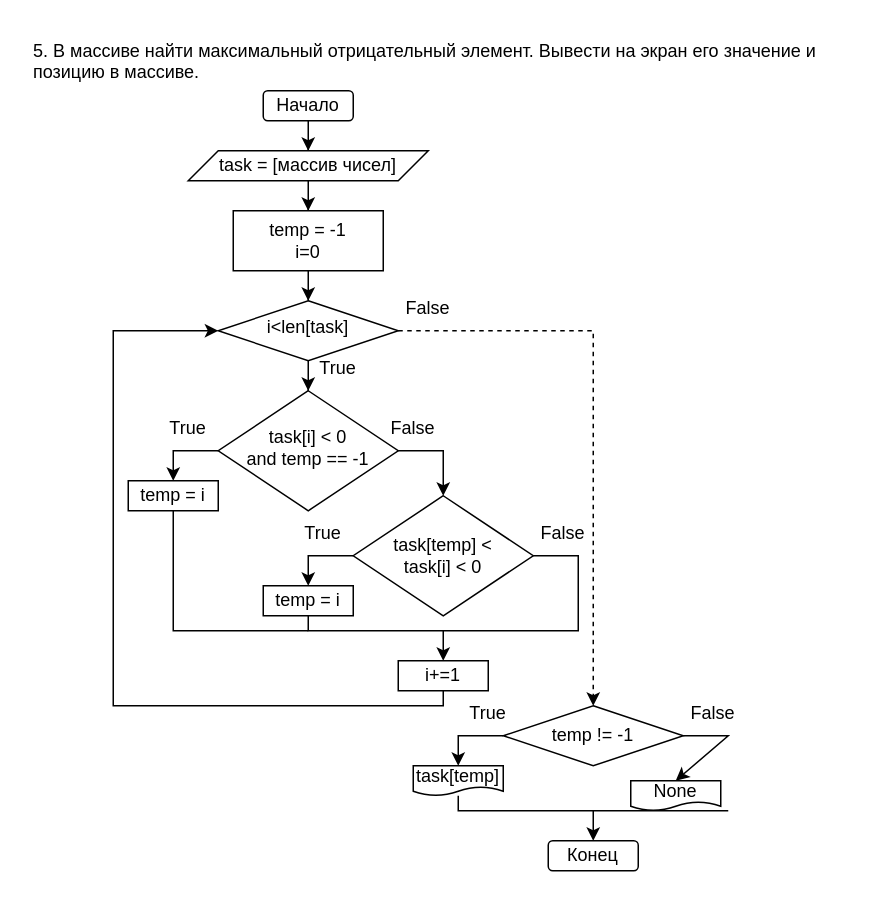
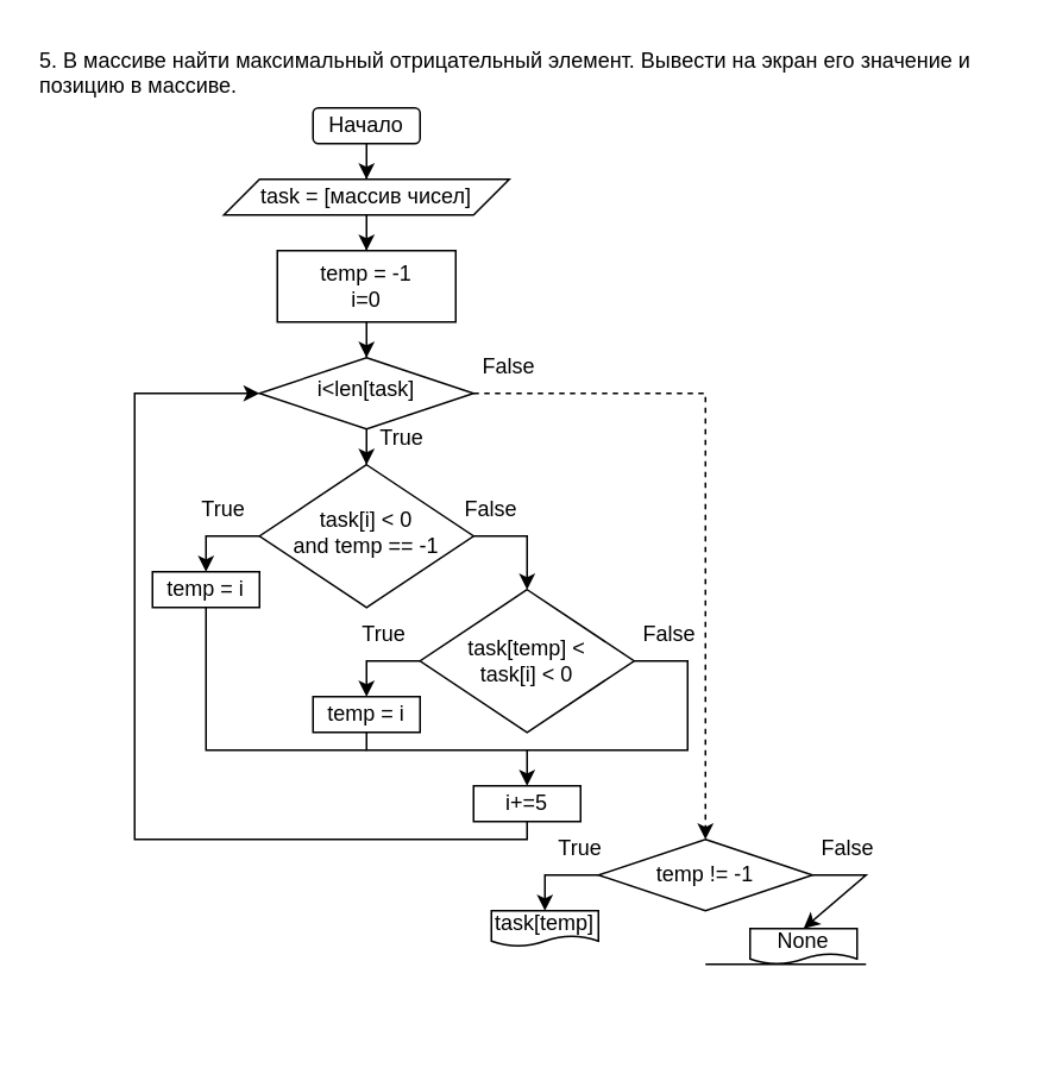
  <mxCell id="0" />
  <mxCell id="1" parent="0" />
  <mxCell id="2" value="" style="edgeStyle=orthogonalEdgeStyle;rounded=0;orthogonalLoop=1;jettySize=auto;html=1;" edge="1" parent="1" source="3" target="23"><mxGeometry relative="1" as="geometry" /></mxCell>
  <mxCell id="3" value="Начало" style="rounded=1;whiteSpace=wrap;html=1;fontSize=12;glass=0;strokeWidth=1;shadow=0;" parent="1" vertex="1"><mxGeometry x="175" y="60" width="60" height="20" as="geometry" /></mxCell>
  <mxCell id="4" value="" style="edgeStyle=orthogonalEdgeStyle;rounded=0;orthogonalLoop=1;jettySize=auto;html=1;" edge="1" parent="1" source="5" target="6"><mxGeometry relative="1" as="geometry" /></mxCell>
  <mxCell id="5" value="i&amp;lt;len[task]" style="rhombus;whiteSpace=wrap;html=1;shadow=0;fontFamily=Helvetica;fontSize=12;align=center;strokeWidth=1;spacing=6;spacingTop=-4;" parent="1" vertex="1"><mxGeometry x="145" y="200" width="120" height="40" as="geometry" /></mxCell>
  <mxCell id="6" value="task[i] &amp;lt; 0 &lt;br&gt;and temp == -1" style="rhombus;whiteSpace=wrap;html=1;shadow=0;fontFamily=Helvetica;fontSize=12;align=center;strokeWidth=1;spacing=6;spacingTop=-4;" parent="1" vertex="1"><mxGeometry x="145" y="260" width="120" height="80" as="geometry" /></mxCell>
  <mxCell id="7" value="" style="edgeStyle=orthogonalEdgeStyle;rounded=0;orthogonalLoop=1;jettySize=auto;html=1;entryX=0.5;entryY=0;entryDx=0;entryDy=0;" edge="1" parent="1" source="8" target="5"><mxGeometry relative="1" as="geometry"><mxPoint x="205" y="240" as="targetPoint" /></mxGeometry></mxCell>
  <mxCell id="8" value="&lt;div&gt;temp = -1&lt;/div&gt;i=0" style="rounded=0;whiteSpace=wrap;html=1;" vertex="1" parent="1"><mxGeometry x="155" y="140" width="100" height="40" as="geometry" /></mxCell>
  <mxCell id="9" value="temp = i" style="rounded=0;whiteSpace=wrap;html=1;" vertex="1" parent="1"><mxGeometry x="85" y="320" width="60" height="20" as="geometry" /></mxCell>
- <mxCell id="10" value="i+=1" style="rounded=0;whiteSpace=wrap;html=1;" vertex="1" parent="1"><mxGeometry x="265" y="440" width="60" height="20" as="geometry" /></mxCell>
+ <mxCell id="10" value="i+=5" style="rounded=0;whiteSpace=wrap;html=1;" vertex="1" parent="1"><mxGeometry x="265" y="440" width="60" height="20" as="geometry" /></mxCell>
  <mxCell id="11" value="" style="endArrow=classic;html=1;rounded=0;exitX=0;exitY=0.5;exitDx=0;exitDy=0;entryX=0.5;entryY=0;entryDx=0;entryDy=0;" edge="1" parent="1" source="6" target="9"><mxGeometry width="50" height="50" relative="1" as="geometry"><mxPoint x="155" y="530" as="sourcePoint" /><mxPoint x="105" y="330" as="targetPoint" /><Array as="points"><mxPoint x="115" y="300" /></Array></mxGeometry></mxCell>
  <mxCell id="12" value="True" style="text;html=1;strokeColor=none;fillColor=none;align=center;verticalAlign=middle;whiteSpace=wrap;rounded=0;" vertex="1" parent="1"><mxGeometry x="95" y="270" width="60" height="30" as="geometry" /></mxCell>
  <mxCell id="13" value="True" style="text;html=1;strokeColor=none;fillColor=none;align=center;verticalAlign=middle;whiteSpace=wrap;rounded=0;" vertex="1" parent="1"><mxGeometry x="195" y="230" width="60" height="30" as="geometry" /></mxCell>
  <mxCell id="14" value="False" style="text;html=1;strokeColor=none;fillColor=none;align=center;verticalAlign=middle;whiteSpace=wrap;rounded=0;" vertex="1" parent="1"><mxGeometry x="245" y="270" width="60" height="30" as="geometry" /></mxCell>
  <mxCell id="15" value="False" style="text;html=1;strokeColor=none;fillColor=none;align=center;verticalAlign=middle;whiteSpace=wrap;rounded=0;" vertex="1" parent="1"><mxGeometry x="255" y="190" width="60" height="30" as="geometry" /></mxCell>
  <mxCell id="16" value="task[temp]" style="shape=document;whiteSpace=wrap;html=1;boundedLbl=1;" vertex="1" parent="1"><mxGeometry x="275" y="510" width="60" height="20" as="geometry" /></mxCell>
  <mxCell id="17" value="" style="endArrow=classic;html=1;rounded=0;exitX=1;exitY=0.5;exitDx=0;exitDy=0;entryX=0.5;entryY=0;entryDx=0;entryDy=0;dashed=1;" edge="1" parent="1" source="5" target="18"><mxGeometry width="50" height="50" relative="1" as="geometry"><mxPoint x="325" y="350" as="sourcePoint" /><mxPoint x="565" y="250" as="targetPoint" /><Array as="points"><mxPoint x="395" y="220" /></Array></mxGeometry></mxCell>
  <mxCell id="18" value="temp != -1" style="rhombus;whiteSpace=wrap;html=1;" vertex="1" parent="1"><mxGeometry x="335" y="470" width="120" height="40" as="geometry" /></mxCell>
  <mxCell id="19" value="True" style="text;html=1;strokeColor=none;fillColor=none;align=center;verticalAlign=middle;whiteSpace=wrap;rounded=0;" vertex="1" parent="1"><mxGeometry x="295" y="460" width="60" height="30" as="geometry" /></mxCell>
  <mxCell id="20" value="False" style="text;html=1;strokeColor=none;fillColor=none;align=center;verticalAlign=middle;whiteSpace=wrap;rounded=0;" vertex="1" parent="1"><mxGeometry x="445" y="460" width="60" height="30" as="geometry" /></mxCell>
- <mxCell id="21" value="Конец" style="rounded=1;whiteSpace=wrap;html=1;fontSize=12;glass=0;strokeWidth=1;shadow=0;" vertex="1" parent="1"><mxGeometry x="365" y="560" width="60" height="20" as="geometry" /></mxCell>
  <mxCell id="22" value="" style="edgeStyle=orthogonalEdgeStyle;rounded=0;orthogonalLoop=1;jettySize=auto;html=1;" edge="1" parent="1" source="23" target="8"><mxGeometry relative="1" as="geometry" /></mxCell>
  <mxCell id="23" value="task = [массив чисел]" style="shape=parallelogram;perimeter=parallelogramPerimeter;whiteSpace=wrap;html=1;fixedSize=1;" vertex="1" parent="1"><mxGeometry x="125" y="100" width="160" height="20" as="geometry" /></mxCell>
  <mxCell id="24" value="" style="endArrow=classic;html=1;rounded=0;exitX=1;exitY=0.5;exitDx=0;exitDy=0;entryX=0.5;entryY=0;entryDx=0;entryDy=0;" edge="1" parent="1" source="6" target="25"><mxGeometry width="50" height="50" relative="1" as="geometry"><mxPoint x="195" y="370" as="sourcePoint" /><mxPoint x="375" y="340" as="targetPoint" /><Array as="points"><mxPoint x="295" y="300" /></Array></mxGeometry></mxCell>
  <mxCell id="25" value="task[temp] &amp;lt; &lt;br&gt;task[i] &amp;lt; 0" style="rhombus;whiteSpace=wrap;html=1;" vertex="1" parent="1"><mxGeometry x="235" y="330" width="120" height="80" as="geometry" /></mxCell>
  <mxCell id="26" value="True" style="text;html=1;strokeColor=none;fillColor=none;align=center;verticalAlign=middle;whiteSpace=wrap;rounded=0;" vertex="1" parent="1"><mxGeometry x="185" y="340" width="60" height="30" as="geometry" /></mxCell>
  <mxCell id="27" value="False" style="text;html=1;strokeColor=none;fillColor=none;align=center;verticalAlign=middle;whiteSpace=wrap;rounded=0;" vertex="1" parent="1"><mxGeometry x="345" y="340" width="60" height="30" as="geometry" /></mxCell>
  <mxCell id="28" value="" style="endArrow=classic;html=1;rounded=0;exitX=0;exitY=0.5;exitDx=0;exitDy=0;entryX=0.5;entryY=0;entryDx=0;entryDy=0;" edge="1" parent="1" source="18" target="16"><mxGeometry width="50" height="50" relative="1" as="geometry"><mxPoint x="245" y="590" as="sourcePoint" /><mxPoint x="305" y="510" as="targetPoint" /><Array as="points"><mxPoint x="305" y="490" /></Array></mxGeometry></mxCell>
  <mxCell id="29" value="5. В массиве найти максимальный отрицательный элемент. Вывести на экран его значение и позицию в массиве." style="text;whiteSpace=wrap;html=1;" vertex="1" parent="1"><mxGeometry x="20" y="20" width="550" height="40" as="geometry" /></mxCell>
  <mxCell id="30" value="temp = i" style="rounded=0;whiteSpace=wrap;html=1;" vertex="1" parent="1"><mxGeometry x="175" y="390" width="60" height="20" as="geometry" /></mxCell>
  <mxCell id="31" value="" style="endArrow=classic;html=1;rounded=0;exitX=0;exitY=0.5;exitDx=0;exitDy=0;entryX=0.5;entryY=0;entryDx=0;entryDy=0;" edge="1" parent="1" source="25" target="30"><mxGeometry width="50" height="50" relative="1" as="geometry"><mxPoint x="125" y="420" as="sourcePoint" /><mxPoint x="175" y="370" as="targetPoint" /><Array as="points"><mxPoint x="205" y="370" /></Array></mxGeometry></mxCell>
  <mxCell id="32" value="" style="endArrow=classic;html=1;rounded=0;exitX=0.5;exitY=1;exitDx=0;exitDy=0;entryX=0.5;entryY=0;entryDx=0;entryDy=0;" edge="1" parent="1" source="30" target="10"><mxGeometry width="50" height="50" relative="1" as="geometry"><mxPoint x="185" y="480" as="sourcePoint" /><mxPoint x="235" y="430" as="targetPoint" /><Array as="points"><mxPoint x="205" y="420" /><mxPoint x="295" y="420" /></Array></mxGeometry></mxCell>
  <mxCell id="33" value="" style="endArrow=none;html=1;rounded=0;entryX=1;entryY=0.5;entryDx=0;entryDy=0;" edge="1" parent="1" target="25"><mxGeometry width="50" height="50" relative="1" as="geometry"><mxPoint x="295" y="420" as="sourcePoint" /><mxPoint x="375" y="370" as="targetPoint" /><Array as="points"><mxPoint x="385" y="420" /><mxPoint x="385" y="370" /></Array></mxGeometry></mxCell>
  <mxCell id="34" value="" style="endArrow=none;html=1;rounded=0;entryX=0.5;entryY=1;entryDx=0;entryDy=0;" edge="1" parent="1" target="9"><mxGeometry width="50" height="50" relative="1" as="geometry"><mxPoint x="205" y="420" as="sourcePoint" /><mxPoint x="105" y="400" as="targetPoint" /><Array as="points"><mxPoint x="115" y="420" /></Array></mxGeometry></mxCell>
  <mxCell id="35" value="" style="endArrow=classic;html=1;rounded=0;exitX=0.5;exitY=1;exitDx=0;exitDy=0;entryX=0;entryY=0.5;entryDx=0;entryDy=0;" edge="1" parent="1" source="10" target="5"><mxGeometry width="50" height="50" relative="1" as="geometry"><mxPoint x="235" y="530" as="sourcePoint" /><mxPoint x="85" y="220" as="targetPoint" /><Array as="points"><mxPoint x="295" y="470" /><mxPoint x="75" y="470" /><mxPoint x="75" y="220" /></Array></mxGeometry></mxCell>
  <mxCell id="36" value="None" style="shape=document;whiteSpace=wrap;html=1;boundedLbl=1;" vertex="1" parent="1"><mxGeometry x="420" y="520" width="60" height="20" as="geometry" /></mxCell>
  <mxCell id="37" value="" style="endArrow=classic;html=1;rounded=0;exitX=1;exitY=0.5;exitDx=0;exitDy=0;entryX=0.5;entryY=0;entryDx=0;entryDy=0;" edge="1" parent="1" source="18" target="36"><mxGeometry width="50" height="50" relative="1" as="geometry"><mxPoint x="465" y="510" as="sourcePoint" /><mxPoint x="575" y="410" as="targetPoint" /><Array as="points"><mxPoint x="485" y="490" /></Array></mxGeometry></mxCell>
- <mxCell id="38" value="" style="endArrow=classic;html=1;rounded=0;exitX=0.5;exitY=1;exitDx=0;exitDy=0;exitPerimeter=0;entryX=0.5;entryY=0;entryDx=0;entryDy=0;" edge="1" parent="1" source="16" target="21"><mxGeometry width="50" height="50" relative="1" as="geometry"><mxPoint x="295" y="600" as="sourcePoint" /><mxPoint x="345" y="550" as="targetPoint" /><Array as="points"><mxPoint x="305" y="540" /><mxPoint x="395" y="540" /></Array></mxGeometry></mxCell>
  <mxCell id="39" value="" style="endArrow=none;html=1;rounded=0;entryX=0.49;entryY=1;entryDx=0;entryDy=0;entryPerimeter=0;" edge="1" parent="1" target="36"><mxGeometry width="50" height="50" relative="1" as="geometry"><mxPoint x="395" y="540" as="sourcePoint" /><mxPoint x="565" y="540" as="targetPoint" /><Array as="points"><mxPoint x="485" y="540" /></Array></mxGeometry></mxCell>
